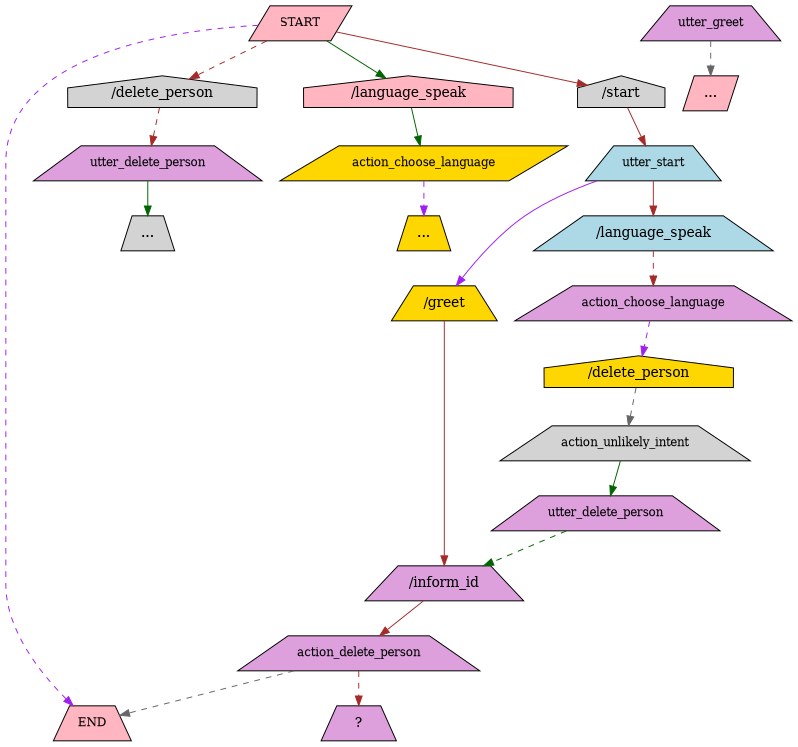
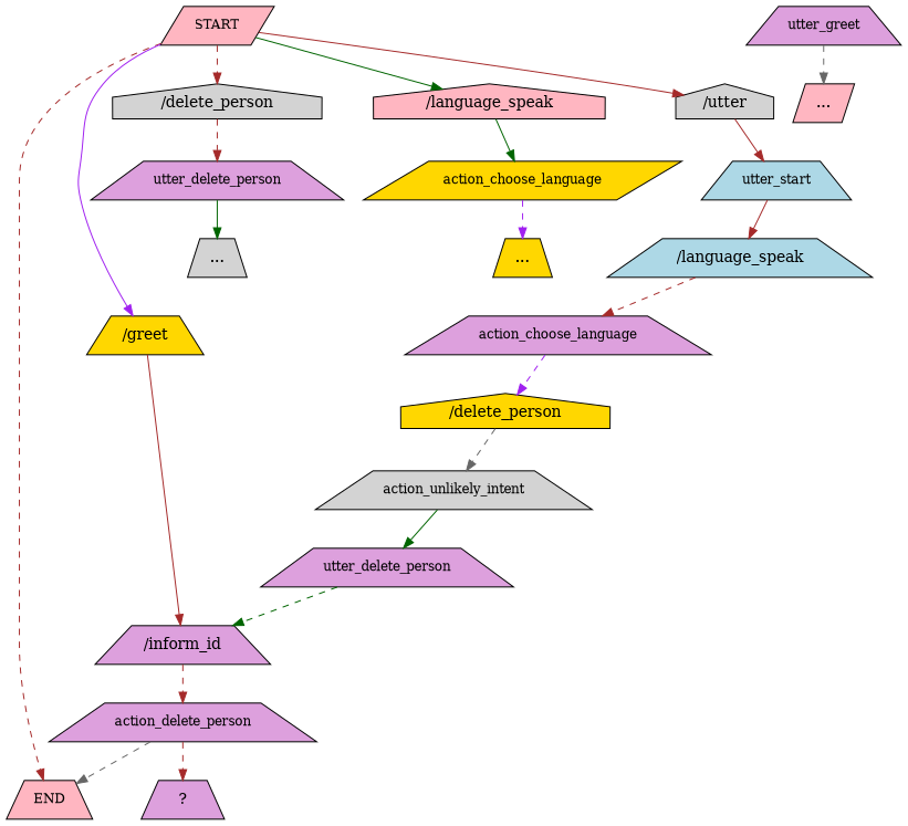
  digraph {
    node [fillcolor=plum shape=trapezium style=filled]
    edge [color=brown style=dashed]
    n1 [fillcolor=lightpink fontsize=12 label=START shape=parallelogram]
    n2 [fillcolor=lightpink fontsize=12 label=END]
    n3 [fillcolor=gold label="/greet"]
    n4 [fillcolor=lightgrey label="/delete_person" shape=house]
    n5 [fillcolor=lightpink label="/language_speak" shape=house]
-   n6 [fillcolor=lightgrey label="/start" shape=house]
+   n6 [fillcolor=lightgrey label="/utter" shape=house]
    n7 [label="/inform_id"]
    n8 [fontsize=12 label=utter_delete_person]
    n9 [fillcolor=gold fontsize=12 label=action_choose_language shape=parallelogram]
    n10 [fillcolor=lightblue fontsize=12 label=utter_start]
    n11 [fontsize=12 label=utter_greet]
    n12 [fillcolor=lightpink label="..." shape=parallelogram]
    n13 [fillcolor=lightgrey label="..."]
    n14 [fillcolor=gold label="..."]
    n15 [fillcolor=lightblue label="/language_speak"]
    n16 [fontsize=12 label=action_choose_language]
    n17 [fillcolor=gold label="/delete_person" shape=house]
    n18 [fillcolor=lightgrey fontsize=12 label=action_unlikely_intent]
    n19 [fontsize=12 label=utter_delete_person]
    n20 [fontsize=12 label=action_delete_person]
    n21 [label="  ?  "]
-   n1 -> n2 [color=purple]
-   n10 -> n3 [color=purple style=solid]
+   n1 -> n2
+   n1 -> n3 [color=purple style=solid]
    n1 -> n4
    n1 -> n5 [color=darkgreen style=solid]
    n1 -> n6 [style=solid]
    n3 -> n7 [style=solid]
    n4 -> n8
    n5 -> n9 [color=darkgreen style=solid]
    n6 -> n10 [style=solid]
-   n7 -> n20 [style=solid]
+   n7 -> n20
    n8 -> n13 [color=darkgreen style=solid]
    n9 -> n14 [color=purple]
    n10 -> n15 [style=solid]
    n11 -> n12 [color=gray40]
    n15 -> n16
    n16 -> n17 [color=purple]
    n17 -> n18 [color=gray40]
    n18 -> n19 [color=darkgreen style=solid]
    n19 -> n7 [color=darkgreen]
    n20 -> n2 [color=gray40]
    n20 -> n21
  }
